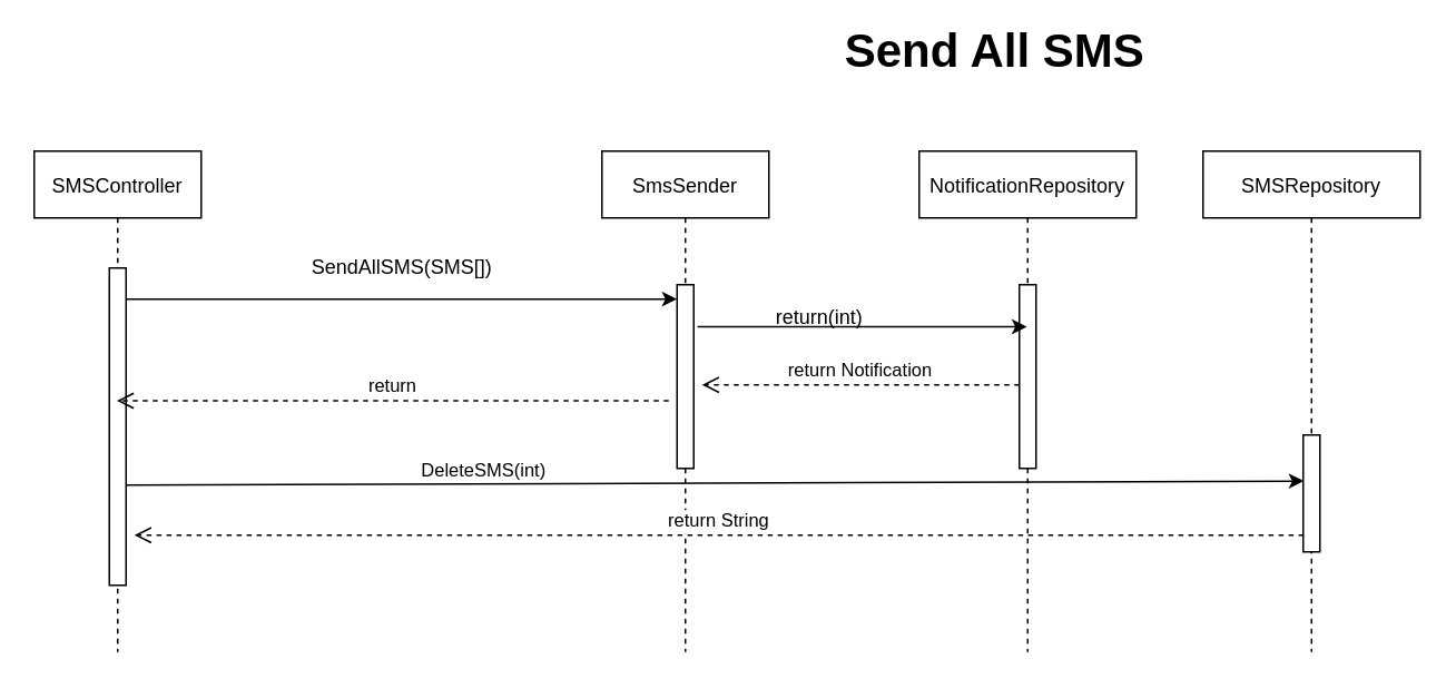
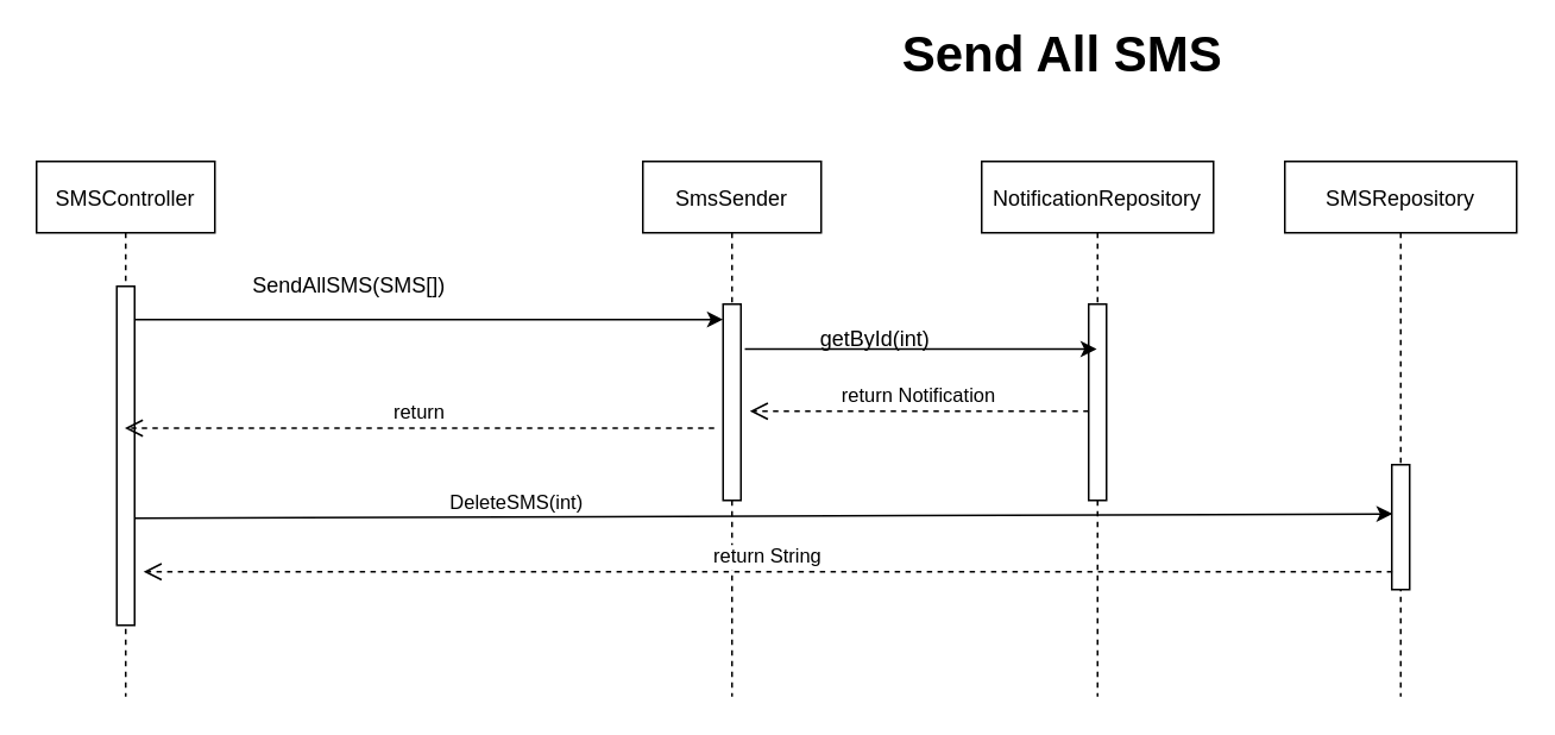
  <mxCell id="0" />
  <mxCell id="1" parent="0" />
  <mxCell id="2" value="SMSController" style="shape=umlLifeline;perimeter=lifelinePerimeter;container=1;collapsible=0;recursiveResize=0;rounded=0;shadow=0;strokeWidth=1;" parent="1" vertex="1"><mxGeometry x="20" y="90" width="100" height="300" as="geometry" /></mxCell>
  <mxCell id="3" value="" style="points=[];perimeter=orthogonalPerimeter;rounded=0;shadow=0;strokeWidth=1;" parent="2" vertex="1"><mxGeometry x="45" y="70" width="10" height="190" as="geometry" /></mxCell>
  <mxCell id="4" value="SmsSender" style="shape=umlLifeline;perimeter=lifelinePerimeter;container=1;collapsible=0;recursiveResize=0;rounded=0;shadow=0;strokeWidth=1;" parent="1" vertex="1"><mxGeometry x="360" y="90" width="100" height="300" as="geometry" /></mxCell>
  <mxCell id="5" value="" style="points=[];perimeter=orthogonalPerimeter;rounded=0;shadow=0;strokeWidth=1;" parent="4" vertex="1"><mxGeometry x="45" y="80" width="10" height="110" as="geometry" /></mxCell>
  <mxCell id="6" value="NotificationRepository" style="shape=umlLifeline;perimeter=lifelinePerimeter;container=1;collapsible=0;recursiveResize=0;rounded=0;shadow=0;strokeWidth=1;" parent="1" vertex="1"><mxGeometry x="550" y="90" width="130" height="300" as="geometry" /></mxCell>
  <mxCell id="7" value="" style="points=[];perimeter=orthogonalPerimeter;rounded=0;shadow=0;strokeWidth=1;" parent="6" vertex="1"><mxGeometry x="60" y="80" width="10" height="110" as="geometry" /></mxCell>
  <mxCell id="8" value="" style="endArrow=classic;html=1;exitX=0.98;exitY=0.098;exitDx=0;exitDy=0;exitPerimeter=0;" parent="1" source="3" target="5" edge="1"><mxGeometry width="50" height="50" relative="1" as="geometry"><mxPoint x="300" y="330" as="sourcePoint" /><mxPoint x="350" y="280" as="targetPoint" /></mxGeometry></mxCell>
- <mxCell id="9" value="SendAllSMS(SMS[])" style="text;html=1;align=center;verticalAlign=middle;resizable=0;points=[];autosize=1;" parent="1" vertex="1"><mxGeometry x="180" y="150" width="120" height="20" as="geometry" /></mxCell>
+ <mxCell id="9" value="SendAllSMS(SMS[])" style="text;html=1;align=center;verticalAlign=middle;resizable=0;points=[];autosize=1;" parent="1" vertex="1"><mxGeometry x="135" y="150" width="120" height="20" as="geometry" /></mxCell>
  <mxCell id="10" value="" style="endArrow=classic;html=1;exitX=1.22;exitY=0.229;exitDx=0;exitDy=0;exitPerimeter=0;" parent="1" source="5" target="6" edge="1"><mxGeometry width="50" height="50" relative="1" as="geometry"><mxPoint x="300" y="330" as="sourcePoint" /><mxPoint x="609" y="203" as="targetPoint" /></mxGeometry></mxCell>
- <mxCell id="11" value="return(int)" style="text;html=1;align=center;verticalAlign=middle;resizable=0;points=[];autosize=1;" parent="1" vertex="1"><mxGeometry x="450" y="180" width="80" height="20" as="geometry" /></mxCell>
+ <mxCell id="11" value="getById(int)" style="text;html=1;align=center;verticalAlign=middle;resizable=0;points=[];autosize=1;" parent="1" vertex="1"><mxGeometry x="450" y="180" width="80" height="20" as="geometry" /></mxCell>
  <mxCell id="12" value="return Notification" style="verticalAlign=bottom;endArrow=open;dashed=1;endSize=8;exitX=0;exitY=0.95;shadow=0;strokeWidth=1;" parent="1" edge="1"><mxGeometry relative="1" as="geometry"><mxPoint x="420" y="230" as="targetPoint" /><mxPoint x="610" y="230" as="sourcePoint" /></mxGeometry></mxCell>
  <mxCell id="13" value="return" style="verticalAlign=bottom;endArrow=open;dashed=1;endSize=8;exitX=0;exitY=0.95;shadow=0;strokeWidth=1;" parent="1" target="2" edge="1"><mxGeometry relative="1" as="geometry"><mxPoint x="210" y="239.5" as="targetPoint" /><mxPoint x="400" y="239.5" as="sourcePoint" /></mxGeometry></mxCell>
  <mxCell id="14" value="SMSRepository" style="shape=umlLifeline;perimeter=lifelinePerimeter;container=1;collapsible=0;recursiveResize=0;rounded=0;shadow=0;strokeWidth=1;" parent="1" vertex="1"><mxGeometry x="720" y="90" width="130" height="300" as="geometry" /></mxCell>
  <mxCell id="15" value="" style="points=[];perimeter=orthogonalPerimeter;rounded=0;shadow=0;strokeWidth=1;" parent="14" vertex="1"><mxGeometry x="60" y="170" width="10" height="70" as="geometry" /></mxCell>
  <mxCell id="16" value="" style="endArrow=classic;html=1;exitX=0.98;exitY=0.098;exitDx=0;exitDy=0;exitPerimeter=0;entryX=0.04;entryY=0.394;entryDx=0;entryDy=0;entryPerimeter=0;" parent="1" target="15" edge="1"><mxGeometry width="50" height="50" relative="1" as="geometry"><mxPoint x="74.9" y="290" as="sourcePoint" /><mxPoint x="405.1" y="290" as="targetPoint" /></mxGeometry></mxCell>
  <mxCell id="17" value="DeleteSMS(int)" style="edgeLabel;html=1;align=center;verticalAlign=middle;resizable=0;points=[];" parent="16" vertex="1" connectable="0"><mxGeometry x="-0.415" y="3" relative="1" as="geometry"><mxPoint x="8.11" y="-6.29" as="offset" /></mxGeometry></mxCell>
  <mxCell id="18" value="return String" style="verticalAlign=bottom;endArrow=open;dashed=1;endSize=8;exitX=0;exitY=0.95;shadow=0;strokeWidth=1;" parent="1" edge="1"><mxGeometry relative="1" as="geometry"><mxPoint x="80" y="320" as="targetPoint" /><mxPoint x="780.25" y="320" as="sourcePoint" /></mxGeometry></mxCell>
  <mxCell id="19" value="&lt;font style=&quot;font-size: 28px&quot;&gt;&lt;b&gt;Send All SM&lt;/b&gt;&lt;/font&gt;&lt;font style=&quot;font-size: 28px&quot;&gt;&lt;b&gt;S&lt;/b&gt;&lt;/font&gt;" style="text;html=1;align=center;verticalAlign=middle;resizable=0;points=[];autosize=1;" parent="1" vertex="1"><mxGeometry x="500" y="20" width="190" height="20" as="geometry" /></mxCell>
